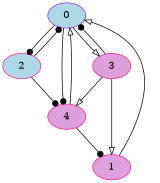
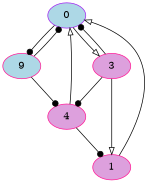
  digraph {
    node [color=deeppink fillcolor=plum style=filled]
    edge [arrowhead=dot]
    0 [color=purple fillcolor=lightblue]
-   2 [fillcolor=lightblue]
+   2 [fillcolor=lightblue label=9]
    3
    4
    1
    0 -> 2
    0 -> 3 [arrowhead=onormal]
-   0 -> 4
    2 -> 0
    2 -> 4
    3 -> 0
-   3 -> 4 [arrowhead=onormal]
+   3 -> 4
    3 -> 1 [arrowhead=onormal]
    4 -> 0 [arrowhead=onormal]
    4 -> 1
    1 -> 0 [arrowhead=onormal]
  }
